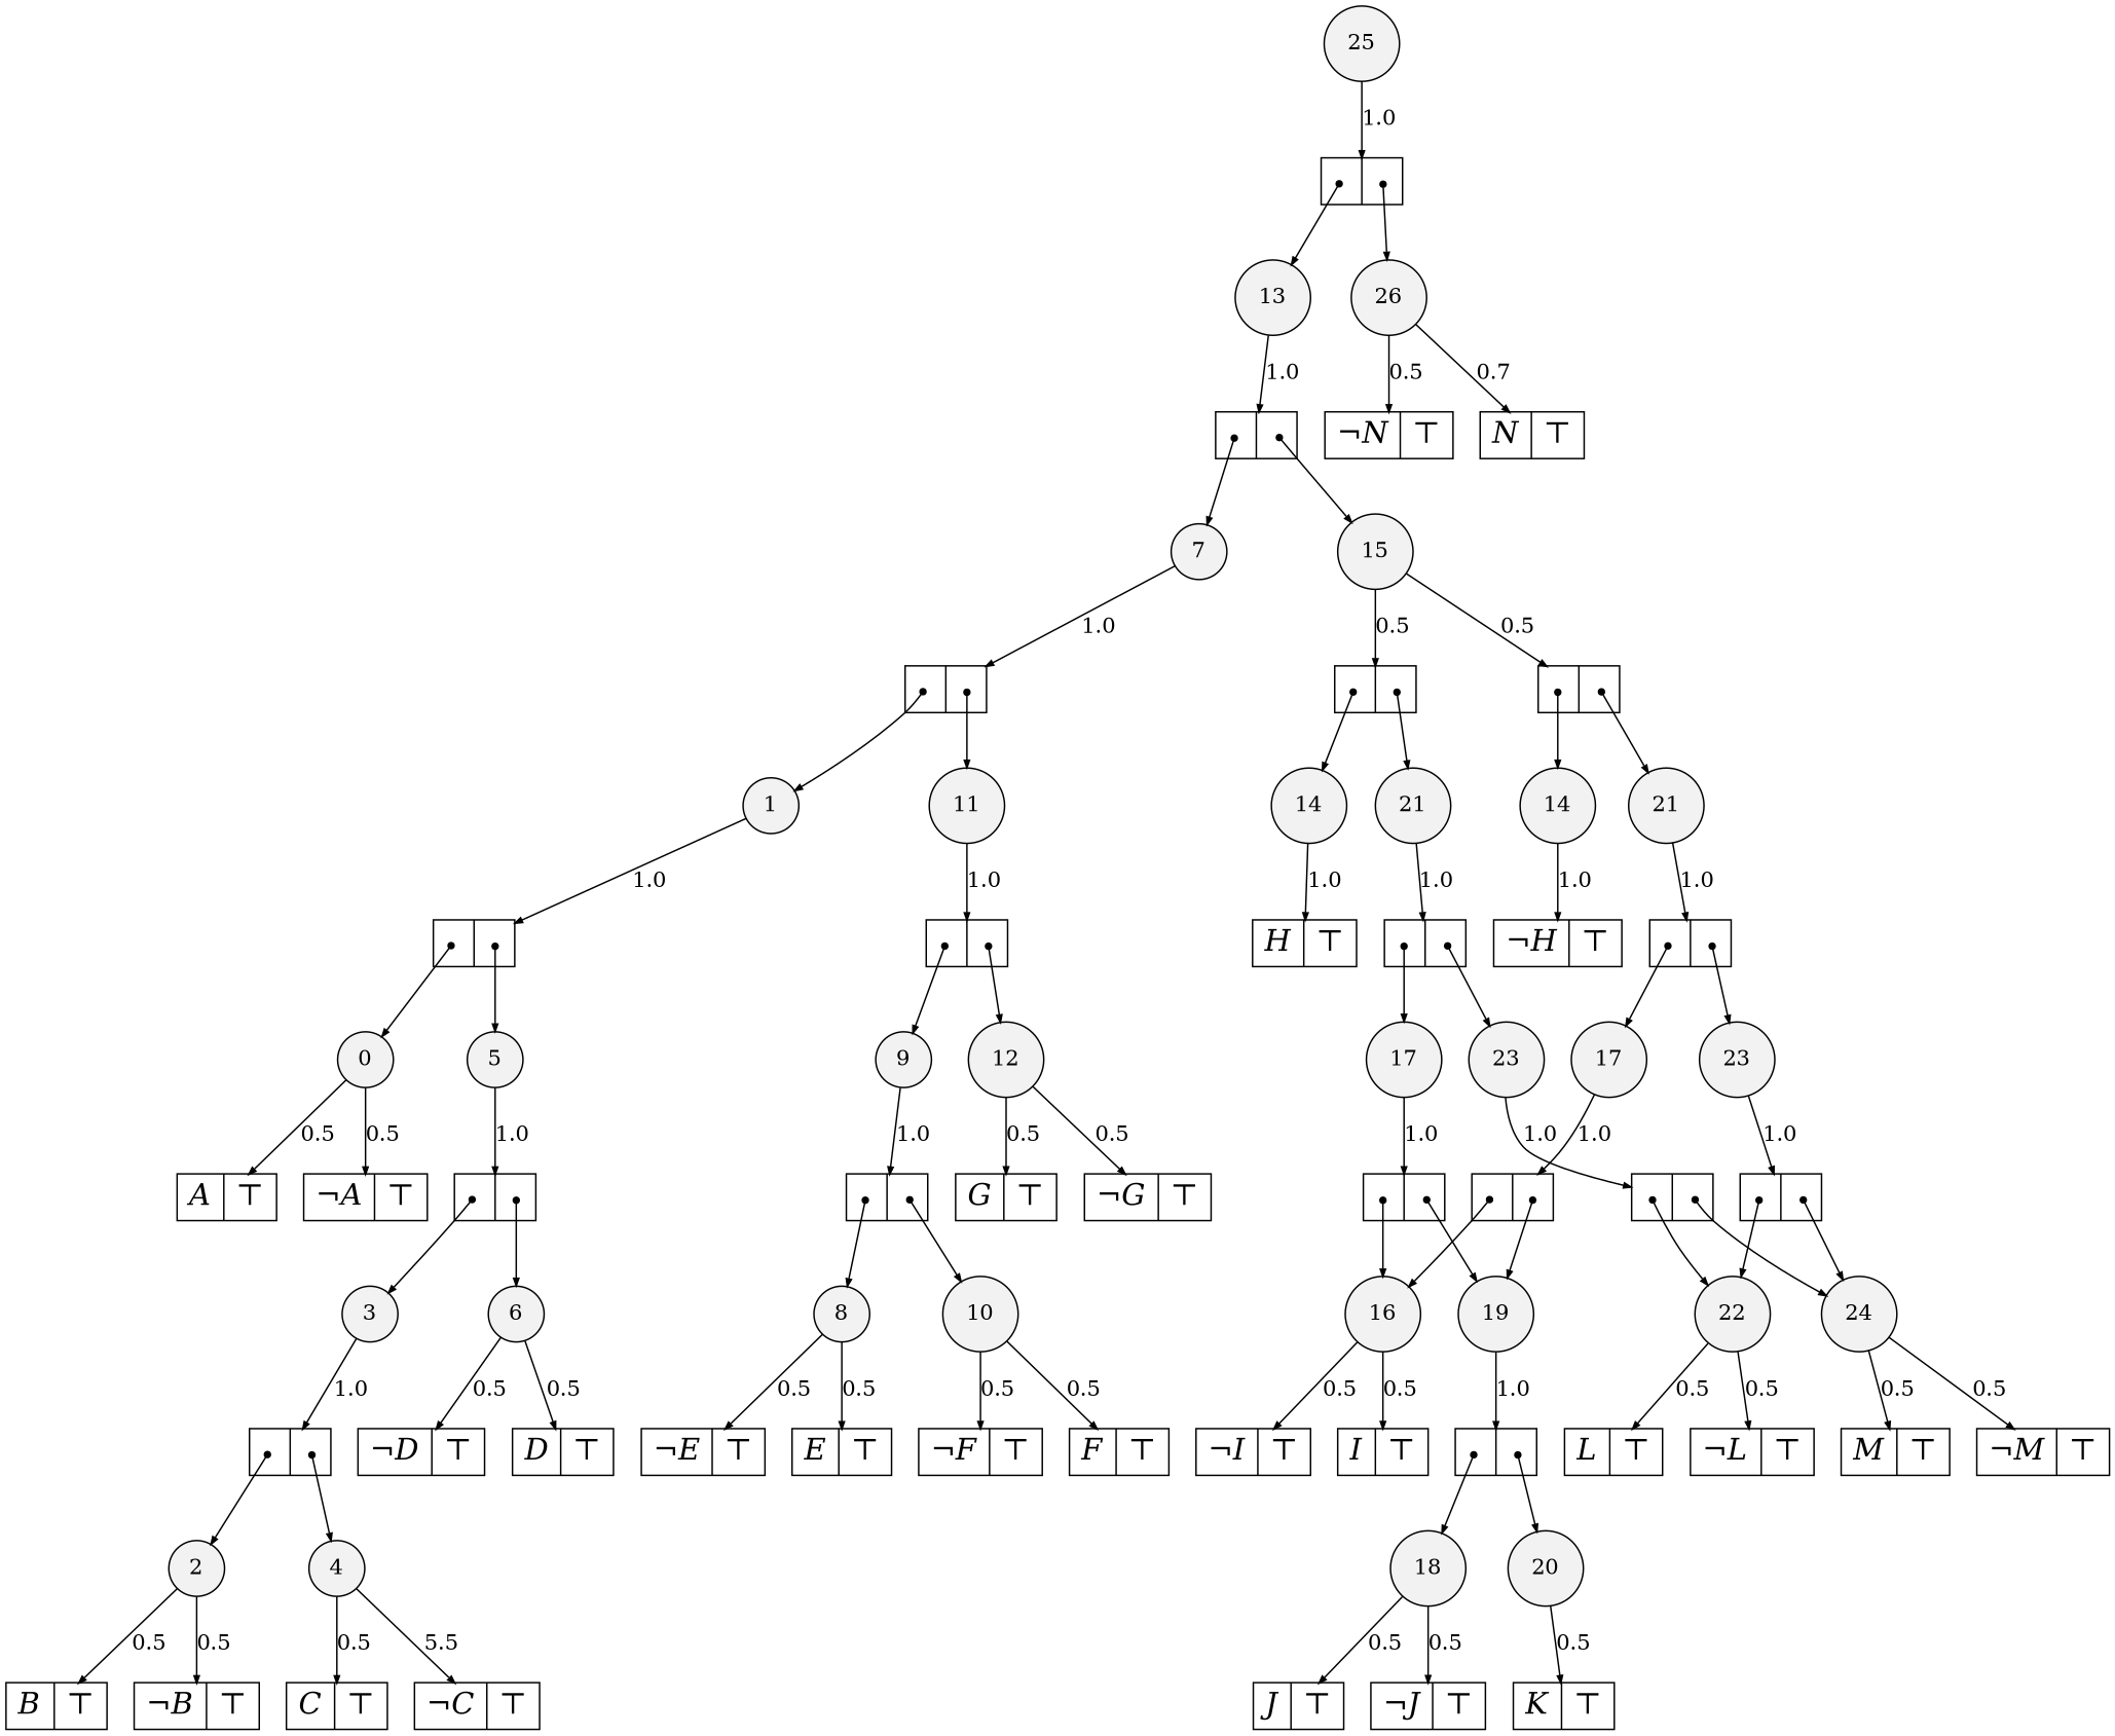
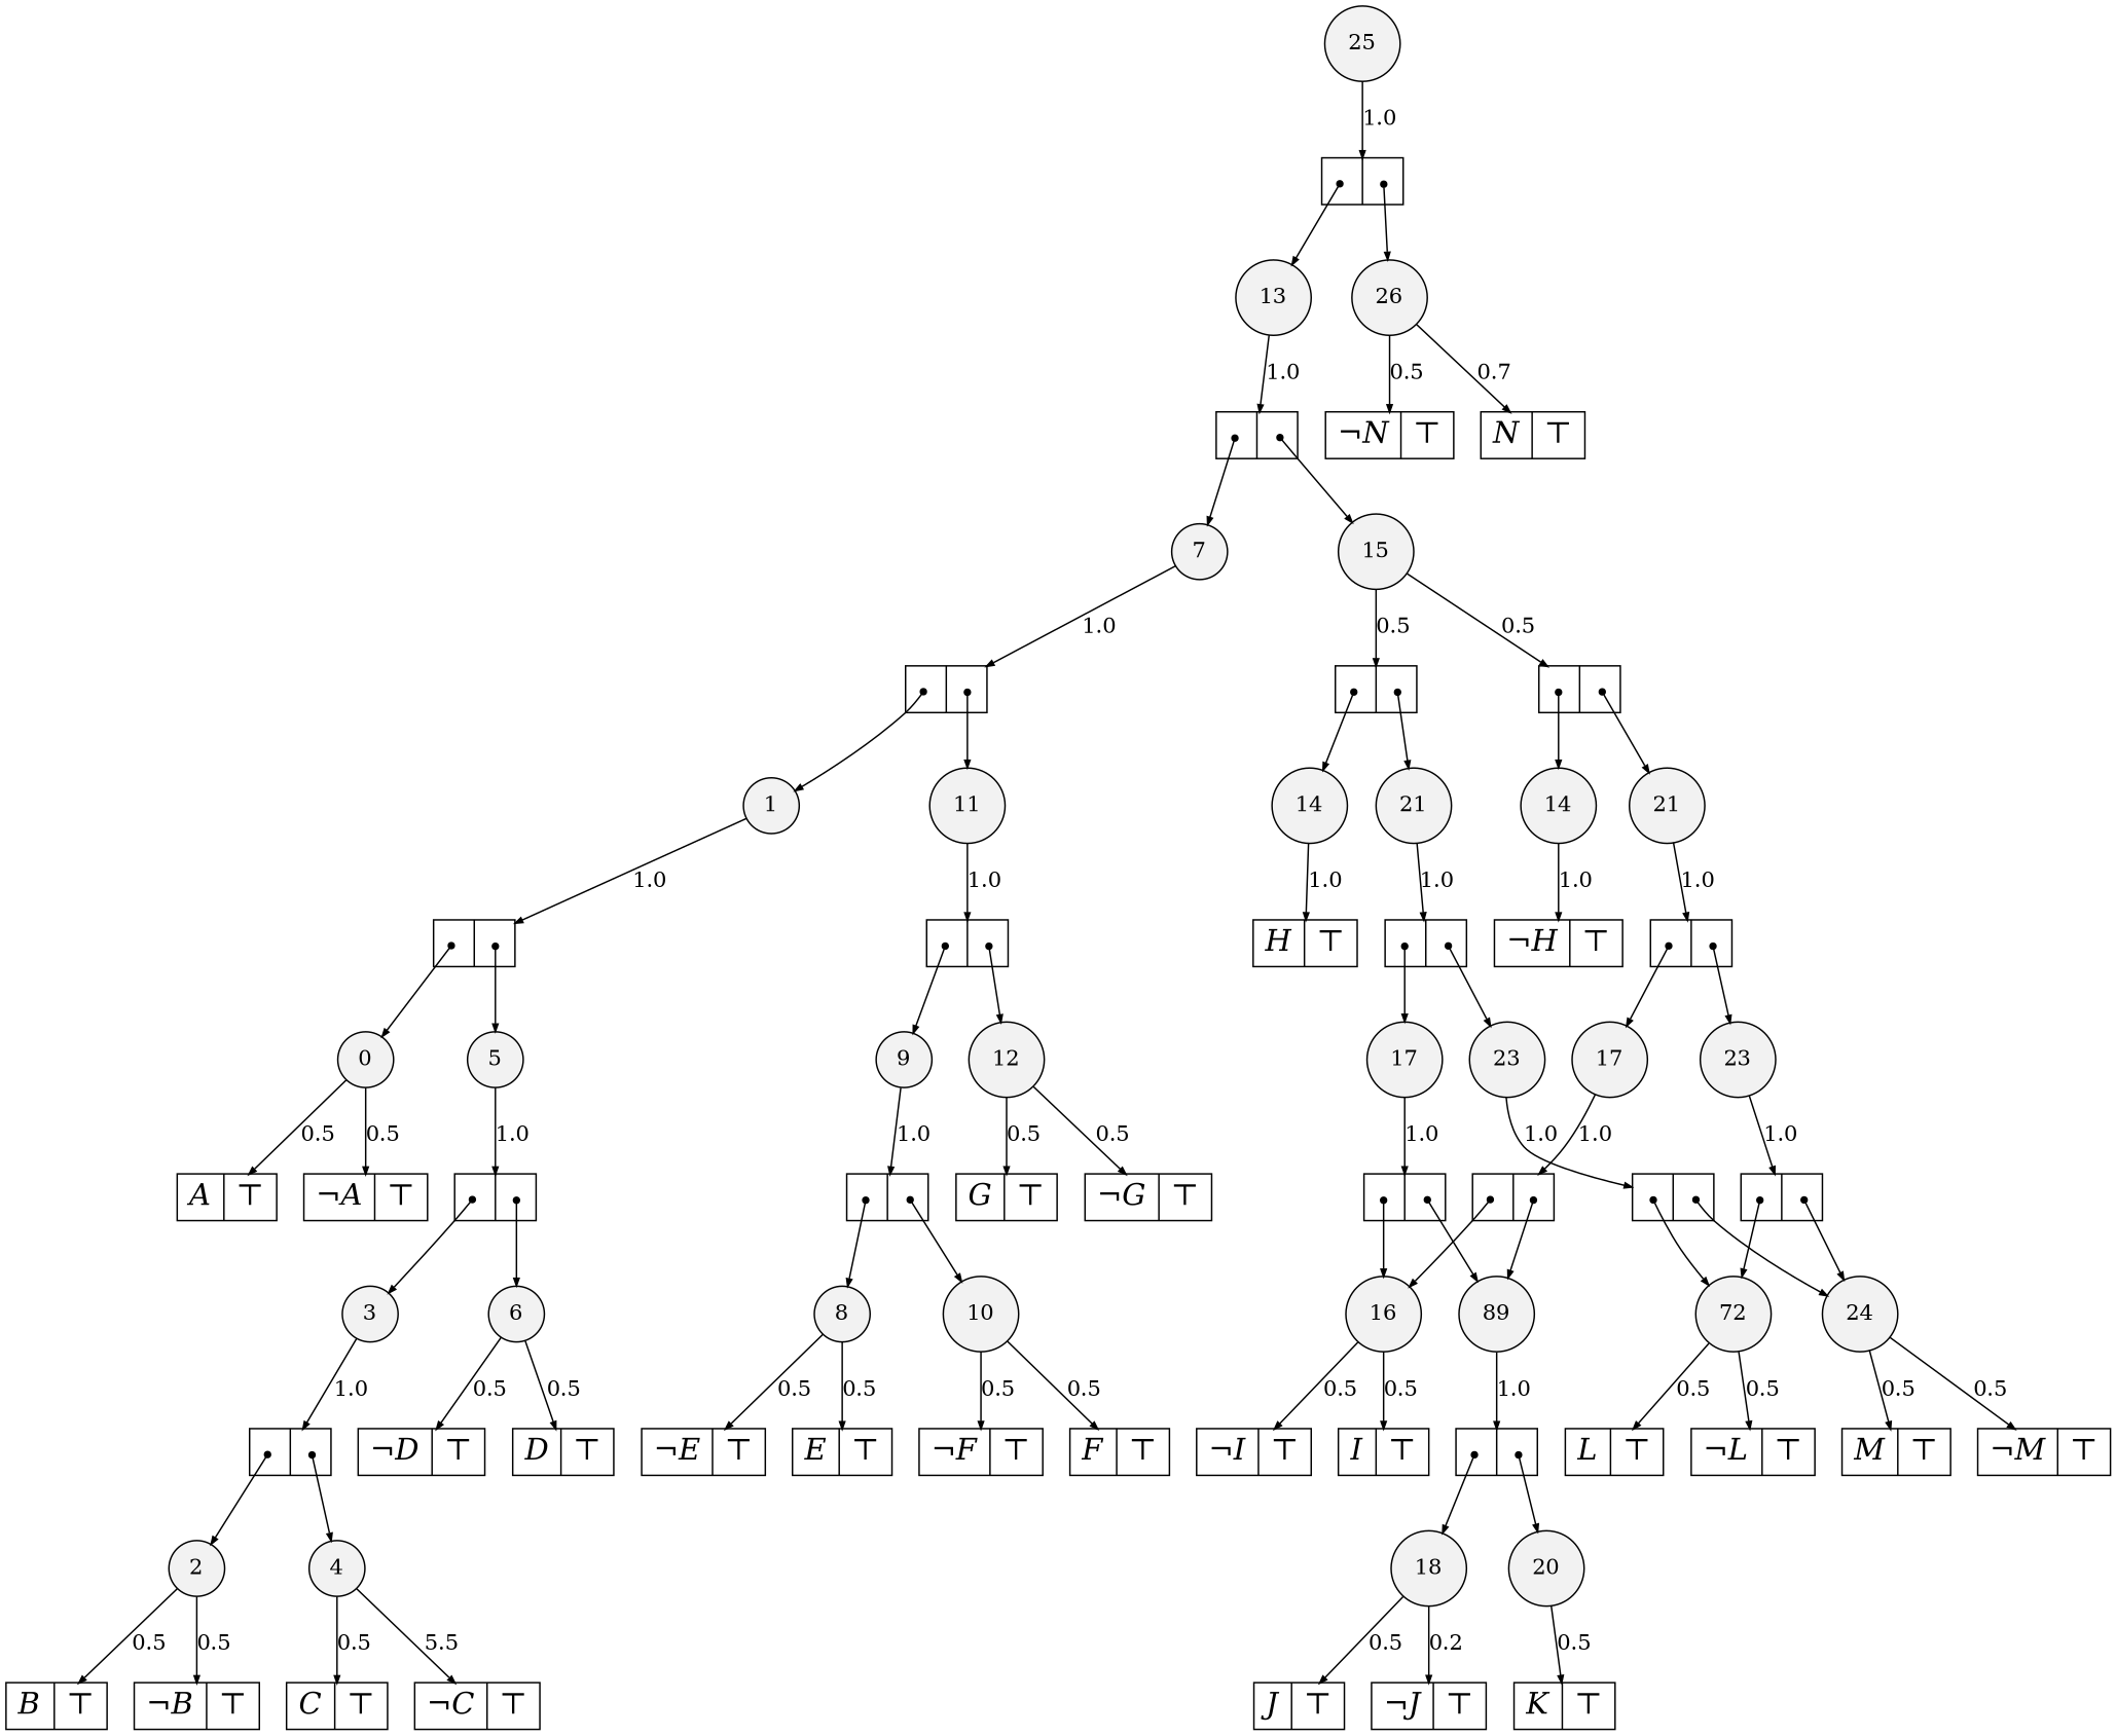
  digraph {
    node [fillcolor=white shape=record style=filled fixedsize=false fontname="Times-Italic" fontsize=20]
    edge [arrowsize=.50]
    n1 [fillcolor=gray95 height=.25 label=20 shape=circle width=.25 fixedsize="" fontname="" fontsize=""]
    n2 [height=.30 label="<L>K|<R>&#8868;"]
    n3 [fillcolor=gray95 height=.25 label=18 shape=circle width=.25 fixedsize="" fontname="" fontsize=""]
    n4 [height=.30 label="<L>J|<R>&#8868;"]
    n5 [height=.30 label="<L>&not;J|<R>&#8868;"]
    n6 [fillcolor=gray95 height=.25 label=4 shape=circle width=.25 fixedsize="" fontname="" fontsize=""]
    n7 [height=.30 label="<L>C|<R>&#8868;"]
    n8 [height=.30 label="<L>&not;C|<R>&#8868;"]
    n9 [fillcolor=gray95 height=.25 label=2 shape=circle width=.25 fixedsize="" fontname="" fontsize=""]
    n10 [height=.30 label="<L>B|<R>&#8868;"]
    n11 [height=.30 label="<L>&not;B|<R>&#8868;"]
    n12 [fillcolor=gray95 height=.25 label=24 shape=circle width=.25 fixedsize="" fontname="" fontsize=""]
    n13 [height=.30 label="<L>M|<R>&#8868;"]
    n14 [height=.30 label="<L>&not;M|<R>&#8868;"]
-   n15 [fillcolor=gray95 height=.25 label=22 shape=circle width=.25 fixedsize="" fontname="" fontsize=""]
+   n15 [fillcolor=gray95 height=.25 label=72 shape=circle width=.25 fixedsize="" fontname="" fontsize=""]
    n16 [height=.30 label="<L>L|<R>&#8868;"]
    n17 [height=.30 label="<L>&not;L|<R>&#8868;"]
-   n18 [fillcolor=gray95 height=.25 label=19 shape=circle width=.25 fixedsize="" fontname="" fontsize=""]
+   n18 [fillcolor=gray95 height=.25 label=89 shape=circle width=.25 fixedsize="" fontname="" fontsize=""]
    n19 [height=.30 label="<L>|<R>"]
    n20 [fillcolor=gray95 height=.25 label=16 shape=circle width=.25 fixedsize="" fontname="" fontsize=""]
    n21 [height=.30 label="<L>I|<R>&#8868;"]
    n22 [height=.30 label="<L>&not;I|<R>&#8868;"]
    n23 [fillcolor=gray95 height=.25 label=10 shape=circle width=.25 fixedsize="" fontname="" fontsize=""]
    n24 [height=.30 label="<L>F|<R>&#8868;"]
    n25 [height=.30 label="<L>&not;F|<R>&#8868;"]
    n26 [fillcolor=gray95 height=.25 label=8 shape=circle width=.25 fixedsize="" fontname="" fontsize=""]
    n27 [height=.30 label="<L>E|<R>&#8868;"]
    n28 [height=.30 label="<L>&not;E|<R>&#8868;"]
    n29 [fillcolor=gray95 height=.25 label=6 shape=circle width=.25 fixedsize="" fontname="" fontsize=""]
    n30 [height=.30 label="<L>D|<R>&#8868;"]
    n31 [height=.30 label="<L>&not;D|<R>&#8868;"]
    n32 [fillcolor=gray95 height=.25 label=3 shape=circle width=.25 fixedsize="" fontname="" fontsize=""]
    n33 [height=.30 label="<L>|<R>"]
    n34 [fillcolor=gray95 height=.25 label=23 shape=circle width=.25 fixedsize="" fontname="" fontsize=""]
    n35 [height=.30 label="<L>|<R>"]
    n36 [fillcolor=gray95 height=.25 label=17 shape=circle width=.25 fixedsize="" fontname="" fontsize=""]
    n37 [height=.30 label="<L>|<R>"]
    n38 [fillcolor=gray95 height=.25 label=23 shape=circle width=.25 fixedsize="" fontname="" fontsize=""]
    n39 [height=.30 label="<L>|<R>"]
    n40 [fillcolor=gray95 height=.25 label=17 shape=circle width=.25 fixedsize="" fontname="" fontsize=""]
    n41 [height=.30 label="<L>|<R>"]
    n42 [fillcolor=gray95 height=.25 label=12 shape=circle width=.25 fixedsize="" fontname="" fontsize=""]
    n43 [height=.30 label="<L>G|<R>&#8868;"]
    n44 [height=.30 label="<L>&not;G|<R>&#8868;"]
    n45 [fillcolor=gray95 height=.25 label=9 shape=circle width=.25 fixedsize="" fontname="" fontsize=""]
    n46 [height=.30 label="<L>|<R>"]
    n47 [fillcolor=gray95 height=.25 label=5 shape=circle width=.25 fixedsize="" fontname="" fontsize=""]
    n48 [height=.30 label="<L>|<R>"]
    n49 [fillcolor=gray95 height=.25 label=0 shape=circle width=.25 fixedsize="" fontname="" fontsize=""]
    n50 [height=.30 label="<L>A|<R>&#8868;"]
    n51 [height=.30 label="<L>&not;A|<R>&#8868;"]
    n52 [fillcolor=gray95 height=.25 label=21 shape=circle width=.25 fixedsize="" fontname="" fontsize=""]
    n53 [height=.30 label="<L>|<R>"]
    n54 [fillcolor=gray95 height=.25 label=14 shape=circle width=.25 fixedsize="" fontname="" fontsize=""]
    n55 [height=.30 label="<L>&not;H|<R>&#8868;"]
    n56 [fillcolor=gray95 height=.25 label=21 shape=circle width=.25 fixedsize="" fontname="" fontsize=""]
    n57 [height=.30 label="<L>|<R>"]
    n58 [fillcolor=gray95 height=.25 label=14 shape=circle width=.25 fixedsize="" fontname="" fontsize=""]
    n59 [height=.30 label="<L>H|<R>&#8868;"]
    n60 [fillcolor=gray95 height=.25 label=11 shape=circle width=.25 fixedsize="" fontname="" fontsize=""]
    n61 [height=.30 label="<L>|<R>"]
    n62 [fillcolor=gray95 height=.25 label=1 shape=circle width=.25 fixedsize="" fontname="" fontsize=""]
    n63 [height=.30 label="<L>|<R>"]
    n64 [fillcolor=gray95 height=.25 label=15 shape=circle width=.25 fixedsize="" fontname="" fontsize=""]
    n65 [height=.30 label="<L>|<R>"]
    n66 [height=.30 label="<L>|<R>"]
    n67 [fillcolor=gray95 height=.25 label=7 shape=circle width=.25 fixedsize="" fontname="" fontsize=""]
    n68 [height=.30 label="<L>|<R>"]
    n69 [fillcolor=gray95 height=.25 label=26 shape=circle width=.25 fixedsize="" fontname="" fontsize=""]
    n70 [height=.30 label="<L>N|<R>&#8868;"]
    n71 [height=.30 label="<L>&not;N|<R>&#8868;"]
    n72 [fillcolor=gray95 height=.25 label=13 shape=circle width=.25 fixedsize="" fontname="" fontsize=""]
    n73 [height=.30 label="<L>|<R>"]
    n74 [fillcolor=gray95 height=.25 label=25 shape=circle width=.25 fixedsize="" fontname="" fontsize=""]
    n75 [height=.30 label="<L>|<R>"]
    n1 -> n2 [label=0.5]
    n3 -> n4 [label=0.5]
-   n3 -> n5 [label=0.5]
+   n3 -> n5 [label=0.2]
    n6 -> n7 [label=0.5]
    n6 -> n8 [label=5.5]
    n9 -> n10 [label=0.5]
    n9 -> n11 [label=0.5]
    n12 -> n13 [label=0.5]
    n12 -> n14 [label=0.5]
    n15 -> n16 [label=0.5]
    n15 -> n17 [label=0.5]
    n18 -> n19 [label=1.0]
    n19 -> n1 [arrowtail=dot dir=both tailclip=false tailport="R:c"]
    n19 -> n3 [arrowtail=dot dir=both tailclip=false tailport="L:c"]
    n20 -> n21 [label=0.5]
    n20 -> n22 [label=0.5]
    n23 -> n24 [label=0.5]
    n23 -> n25 [label=0.5]
    n26 -> n27 [label=0.5]
    n26 -> n28 [label=0.5]
    n29 -> n30 [label=0.5]
    n29 -> n31 [label=0.5]
    n32 -> n33 [label=1.0]
    n33 -> n6 [arrowtail=dot dir=both tailclip=false tailport="R:c"]
    n33 -> n9 [arrowtail=dot dir=both tailclip=false tailport="L:c"]
    n34 -> n35 [label=1.0]
    n35 -> n12 [arrowtail=dot dir=both tailclip=false tailport="R:c"]
    n35 -> n15 [arrowtail=dot dir=both tailclip=false tailport="L:c"]
    n36 -> n37 [label=1.0]
    n37 -> n18 [arrowtail=dot dir=both tailclip=false tailport="R:c"]
    n37 -> n20 [arrowtail=dot dir=both tailclip=false tailport="L:c"]
    n38 -> n39 [label=1.0]
    n39 -> n12 [arrowtail=dot dir=both tailclip=false tailport="R:c"]
    n39 -> n15 [arrowtail=dot dir=both tailclip=false tailport="L:c"]
    n40 -> n41 [label=1.0]
    n41 -> n18 [arrowtail=dot dir=both tailclip=false tailport="R:c"]
    n41 -> n20 [arrowtail=dot dir=both tailclip=false tailport="L:c"]
    n42 -> n43 [label=0.5]
    n42 -> n44 [label=0.5]
    n45 -> n46 [label=1.0]
    n46 -> n23 [arrowtail=dot dir=both tailclip=false tailport="R:c"]
    n46 -> n26 [arrowtail=dot dir=both tailclip=false tailport="L:c"]
    n47 -> n48 [label=1.0]
    n48 -> n29 [arrowtail=dot dir=both tailclip=false tailport="R:c"]
    n48 -> n32 [arrowtail=dot dir=both tailclip=false tailport="L:c"]
    n49 -> n50 [label=0.5]
    n49 -> n51 [label=0.5]
    n52 -> n53 [label=1.0]
    n53 -> n34 [arrowtail=dot dir=both tailclip=false tailport="R:c"]
    n53 -> n36 [arrowtail=dot dir=both tailclip=false tailport="L:c"]
    n54 -> n55 [label=1.0]
    n56 -> n57 [label=1.0]
    n57 -> n38 [arrowtail=dot dir=both tailclip=false tailport="R:c"]
    n57 -> n40 [arrowtail=dot dir=both tailclip=false tailport="L:c"]
    n58 -> n59 [label=1.0]
    n60 -> n61 [label=1.0]
    n61 -> n42 [arrowtail=dot dir=both tailclip=false tailport="R:c"]
    n61 -> n45 [arrowtail=dot dir=both tailclip=false tailport="L:c"]
    n62 -> n63 [label=1.0]
    n63 -> n47 [arrowtail=dot dir=both tailclip=false tailport="R:c"]
    n63 -> n49 [arrowtail=dot dir=both tailclip=false tailport="L:c"]
    n64 -> n65 [label=0.5]
    n64 -> n66 [label=0.5]
    n65 -> n56 [arrowtail=dot dir=both tailclip=false tailport="R:c"]
    n65 -> n58 [arrowtail=dot dir=both tailclip=false tailport="L:c"]
    n66 -> n52 [arrowtail=dot dir=both tailclip=false tailport="R:c"]
    n66 -> n54 [arrowtail=dot dir=both tailclip=false tailport="L:c"]
    n67 -> n68 [label=1.0]
    n68 -> n60 [arrowtail=dot dir=both tailclip=false tailport="R:c"]
    n68 -> n62 [arrowtail=dot dir=both tailclip=false tailport="L:c"]
    n69 -> n70 [label=0.7]
    n69 -> n71 [label=0.5]
    n72 -> n73 [label=1.0]
    n73 -> n64 [arrowtail=dot dir=both tailclip=false tailport="R:c"]
    n73 -> n67 [arrowtail=dot dir=both tailclip=false tailport="L:c"]
    n74 -> n75 [label=1.0]
    n75 -> n69 [arrowtail=dot dir=both tailclip=false tailport="R:c"]
    n75 -> n72 [arrowtail=dot dir=both tailclip=false tailport="L:c"]
  }
